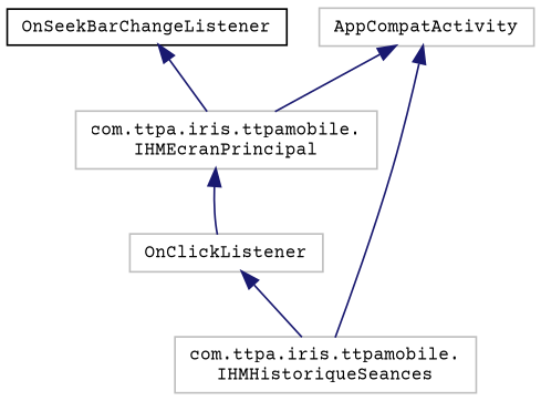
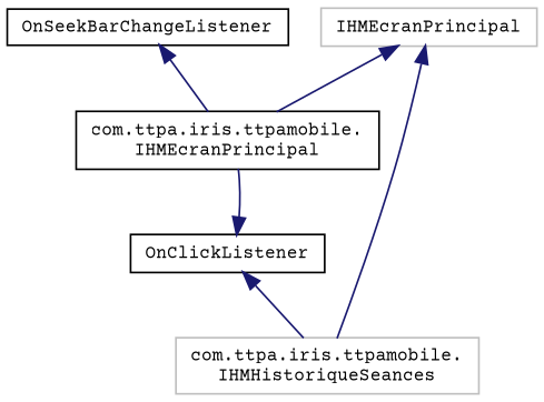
  digraph {
    fontname="Courier Prime"
    rankdir=TB
    node [color=grey75 fontname="Courier Prime" fontsize=10 shape=record]
    edge [color=midnightblue dir=back fontname="Courier Prime" fontsize=10 labelfontname=Helvetica labelfontsize=10 style=solid]
-   n1 [height=0.2 label=AppCompatActivity width=0.4]
-   n2 [height=0.2 label="com.ttpa.iris.ttpamobile.\lIHMEcranPrincipal" width=0.4]
+   n1 [height=0.2 label=IHMEcranPrincipal width=0.4]
+   n2 [color=black height=0.2 label="com.ttpa.iris.ttpamobile.\lIHMEcranPrincipal" width=0.4]
    n3 [height=0.2 label="com.ttpa.iris.ttpamobile.\lIHMHistoriqueSeances" width=0.4]
-   n4 [height=0.2 label=OnClickListener width=0.4]
+   n4 [color=black height=0.2 label=OnClickListener width=0.4]
    n5 [color=black height=0.2 label=OnSeekBarChangeListener width=0.4]
    n1 -> n2
    n1 -> n3
-   n2 -> n4
+   n4 -> n2
    n4 -> n3
    n5 -> n2
  }
